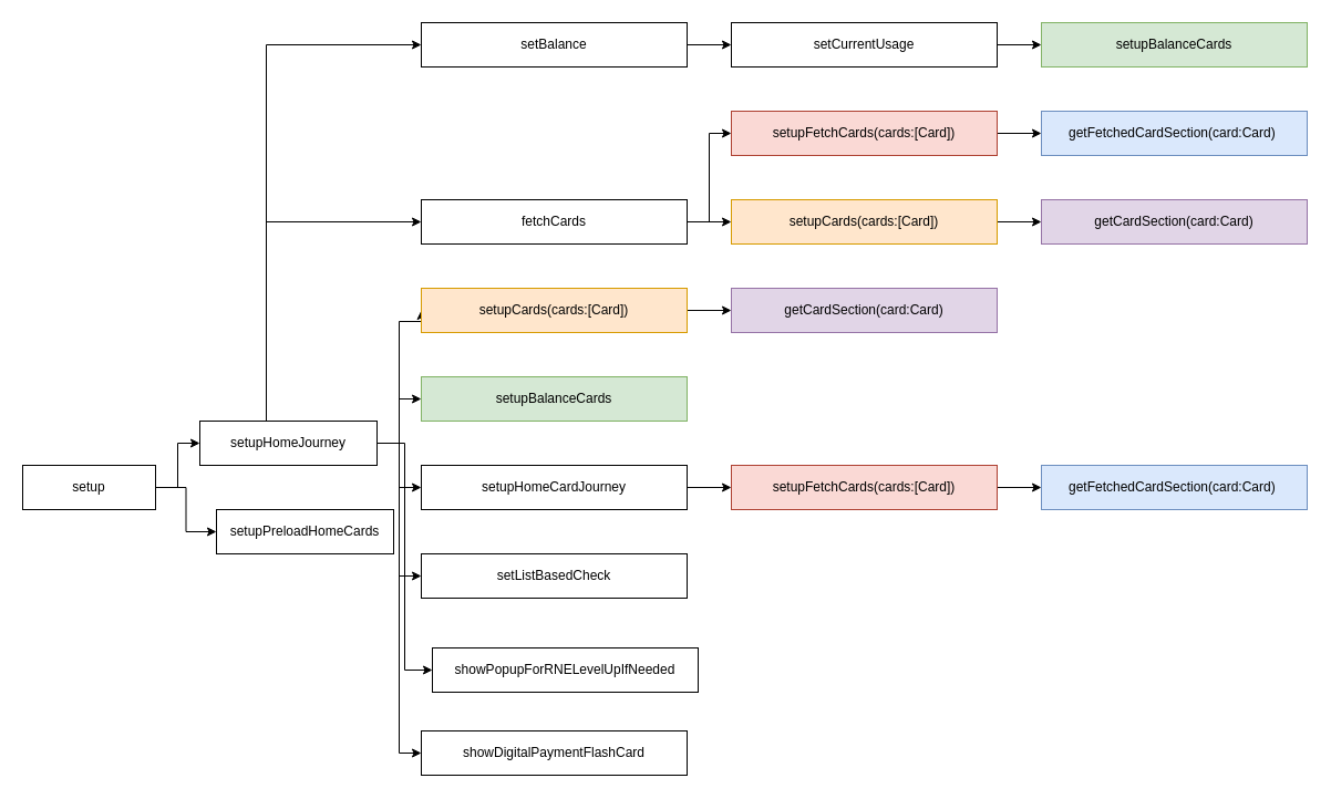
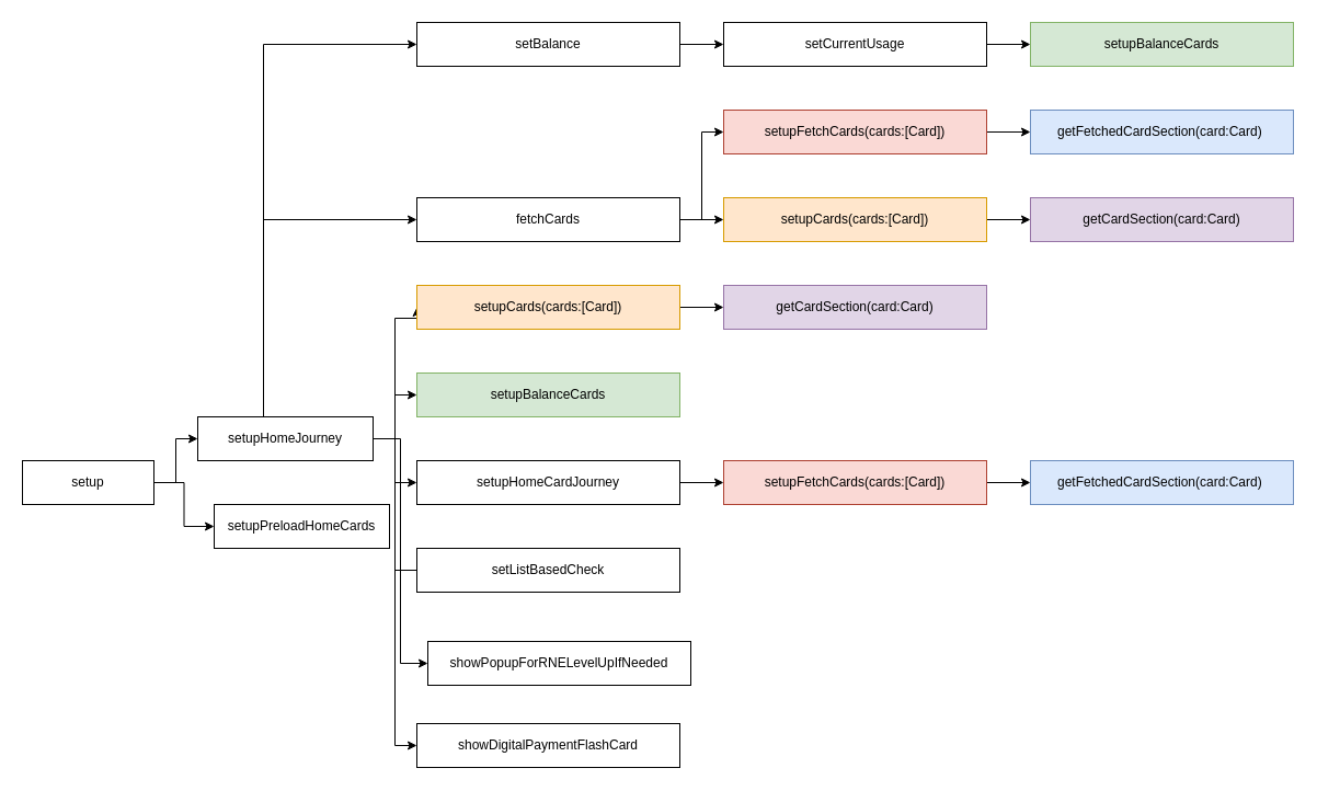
  <mxCell id="0" />
  <mxCell id="1" parent="0" />
  <mxCell id="2" style="edgeStyle=orthogonalEdgeStyle;rounded=0;orthogonalLoop=1;jettySize=auto;html=1;entryX=0;entryY=0.5;entryDx=0;entryDy=0;" edge="1" parent="1" source="4" target="13"><mxGeometry relative="1" as="geometry" /></mxCell>
  <mxCell id="3" style="edgeStyle=orthogonalEdgeStyle;rounded=0;orthogonalLoop=1;jettySize=auto;html=1;entryX=0;entryY=0.5;entryDx=0;entryDy=0;" edge="1" parent="1" source="4" target="14"><mxGeometry relative="1" as="geometry" /></mxCell>
  <mxCell id="4" value="setup" style="text;html=1;strokeColor=default;fillColor=none;align=center;verticalAlign=middle;whiteSpace=wrap;rounded=0;" vertex="1" parent="1"><mxGeometry y="420" width="120" height="40" as="geometry" x="20" /></mxCell>
  <mxCell id="5" style="edgeStyle=orthogonalEdgeStyle;rounded=0;orthogonalLoop=1;jettySize=auto;html=1;entryX=0;entryY=0.5;entryDx=0;entryDy=0;" edge="1" parent="1" source="13" target="15"><mxGeometry relative="1" as="geometry" /></mxCell>
  <mxCell id="6" style="edgeStyle=orthogonalEdgeStyle;rounded=0;orthogonalLoop=1;jettySize=auto;html=1;entryX=0;entryY=0.5;entryDx=0;entryDy=0;" edge="1" parent="1" source="13" target="19"><mxGeometry relative="1" as="geometry" /></mxCell>
- <mxCell id="7" style="edgeStyle=orthogonalEdgeStyle;rounded=0;orthogonalLoop=1;jettySize=auto;html=1;entryX=0;entryY=0.5;entryDx=0;entryDy=0;" edge="1" parent="1" source="13" target="20"><mxGeometry relative="1" as="geometry" /></mxCell>
+ <mxCell id="7" style="edgeStyle=orthogonalEdgeStyle;rounded=0;orthogonalLoop=1;jettySize=auto;html=1;entryX=0;entryY=0.5;entryDx=0;entryDy=0;endArrow=none;" edge="1" parent="1" source="13" target="20"><mxGeometry relative="1" as="geometry" /></mxCell>
  <mxCell id="8" style="edgeStyle=orthogonalEdgeStyle;rounded=0;orthogonalLoop=1;jettySize=auto;html=1;entryX=0;entryY=0.5;entryDx=0;entryDy=0;" edge="1" parent="1" source="13" target="21"><mxGeometry relative="1" as="geometry" /></mxCell>
  <mxCell id="9" style="edgeStyle=orthogonalEdgeStyle;rounded=0;orthogonalLoop=1;jettySize=auto;html=1;entryX=0;entryY=0.5;entryDx=0;entryDy=0;" edge="1" parent="1" source="13" target="22"><mxGeometry relative="1" as="geometry" /></mxCell>
  <mxCell id="10" style="edgeStyle=orthogonalEdgeStyle;rounded=0;orthogonalLoop=1;jettySize=auto;html=1;entryX=0;entryY=0.5;entryDx=0;entryDy=0;" edge="1" parent="1" source="13" target="17"><mxGeometry relative="1" as="geometry"><Array as="points"><mxPoint x="360" y="400" /><mxPoint x="360" y="290" /></Array></mxGeometry></mxCell>
  <mxCell id="11" style="edgeStyle=orthogonalEdgeStyle;rounded=0;orthogonalLoop=1;jettySize=auto;html=1;entryX=0;entryY=0.5;entryDx=0;entryDy=0;" edge="1" parent="1" source="13" target="25"><mxGeometry relative="1" as="geometry"><Array as="points"><mxPoint x="240" y="200" /></Array></mxGeometry></mxCell>
  <mxCell id="12" style="edgeStyle=orthogonalEdgeStyle;rounded=0;orthogonalLoop=1;jettySize=auto;html=1;entryX=0;entryY=0.5;entryDx=0;entryDy=0;" edge="1" parent="1" source="13" target="31"><mxGeometry relative="1" as="geometry"><Array as="points"><mxPoint x="240" y="40" /></Array></mxGeometry></mxCell>
  <mxCell id="13" value="setupHomeJourney" style="text;html=1;strokeColor=default;fillColor=none;align=center;verticalAlign=middle;whiteSpace=wrap;rounded=0;" vertex="1" parent="1"><mxGeometry x="180" y="380" width="160" height="40" as="geometry" /></mxCell>
  <mxCell id="14" value="setupPreloadHomeCards" style="text;html=1;strokeColor=default;fillColor=none;align=center;verticalAlign=middle;whiteSpace=wrap;rounded=0;" vertex="1" parent="1"><mxGeometry x="195" y="460" width="160" height="40" as="geometry" /></mxCell>
  <mxCell id="15" value="setupBalanceCards" style="text;html=1;strokeColor=#82b366;fillColor=#d5e8d4;align=center;verticalAlign=middle;whiteSpace=wrap;rounded=0;" vertex="1" parent="1"><mxGeometry x="380" y="340" width="240" height="40" as="geometry" /></mxCell>
  <mxCell id="16" style="edgeStyle=orthogonalEdgeStyle;rounded=0;orthogonalLoop=1;jettySize=auto;html=1;entryX=0;entryY=0.5;entryDx=0;entryDy=0;" edge="1" parent="1" source="17" target="35"><mxGeometry relative="1" as="geometry" /></mxCell>
  <mxCell id="17" value="setupCards(cards:[Card])" style="text;html=1;strokeColor=#d79b00;fillColor=#ffe6cc;align=center;verticalAlign=middle;whiteSpace=wrap;rounded=0;" vertex="1" parent="1"><mxGeometry x="380" y="260" width="240" height="40" as="geometry" /></mxCell>
  <mxCell id="18" style="edgeStyle=orthogonalEdgeStyle;rounded=0;orthogonalLoop=1;jettySize=auto;html=1;entryX=0;entryY=0.5;entryDx=0;entryDy=0;" edge="1" parent="1" source="19" target="38"><mxGeometry relative="1" as="geometry" /></mxCell>
  <mxCell id="19" value="setupHomeCardJourney" style="text;html=1;strokeColor=default;fillColor=none;align=center;verticalAlign=middle;whiteSpace=wrap;rounded=0;" vertex="1" parent="1"><mxGeometry x="380" y="420" width="240" height="40" as="geometry" /></mxCell>
  <mxCell id="20" value="setListBasedCheck" style="text;html=1;strokeColor=default;fillColor=none;align=center;verticalAlign=middle;whiteSpace=wrap;rounded=0;" vertex="1" parent="1"><mxGeometry x="380" y="500" width="240" height="40" as="geometry" /></mxCell>
  <mxCell id="21" value="showPopupForRNELevelUpIfNeeded" style="text;html=1;strokeColor=default;fillColor=none;align=center;verticalAlign=middle;whiteSpace=wrap;rounded=0;" vertex="1" parent="1"><mxGeometry x="390" y="585" width="240" height="40" as="geometry" /></mxCell>
  <mxCell id="22" value="showDigitalPaymentFlashCard" style="text;html=1;strokeColor=default;fillColor=none;align=center;verticalAlign=middle;whiteSpace=wrap;rounded=0;" vertex="1" parent="1"><mxGeometry x="380" y="660" width="240" height="40" as="geometry" /></mxCell>
  <mxCell id="23" style="edgeStyle=orthogonalEdgeStyle;rounded=0;orthogonalLoop=1;jettySize=auto;html=1;entryX=0;entryY=0.5;entryDx=0;entryDy=0;" edge="1" parent="1" source="25" target="27"><mxGeometry relative="1" as="geometry" /></mxCell>
  <mxCell id="24" style="edgeStyle=orthogonalEdgeStyle;rounded=0;orthogonalLoop=1;jettySize=auto;html=1;entryX=0;entryY=0.5;entryDx=0;entryDy=0;" edge="1" parent="1" source="25" target="29"><mxGeometry relative="1" as="geometry" /></mxCell>
  <mxCell id="25" value="fetchCards" style="text;html=1;strokeColor=default;fillColor=none;align=center;verticalAlign=middle;whiteSpace=wrap;rounded=0;" vertex="1" parent="1"><mxGeometry x="380" y="180" width="240" height="40" as="geometry" /></mxCell>
  <mxCell id="26" style="edgeStyle=orthogonalEdgeStyle;rounded=0;orthogonalLoop=1;jettySize=auto;html=1;entryX=0;entryY=0.5;entryDx=0;entryDy=0;" edge="1" parent="1" source="27" target="36"><mxGeometry relative="1" as="geometry" /></mxCell>
  <mxCell id="27" value="setupCards(cards:[Card])" style="text;html=1;strokeColor=#d79b00;fillColor=#ffe6cc;align=center;verticalAlign=middle;whiteSpace=wrap;rounded=0;" vertex="1" parent="1"><mxGeometry x="660" y="180" width="240" height="40" as="geometry" /></mxCell>
  <mxCell id="28" style="edgeStyle=orthogonalEdgeStyle;rounded=0;orthogonalLoop=1;jettySize=auto;html=1;entryX=0;entryY=0.5;entryDx=0;entryDy=0;" edge="1" parent="1" source="29" target="39"><mxGeometry relative="1" as="geometry" /></mxCell>
  <mxCell id="29" value="setupFetchCards(cards:[Card])" style="text;html=1;strokeColor=#ae4132;fillColor=#fad9d5;align=center;verticalAlign=middle;whiteSpace=wrap;rounded=0;" vertex="1" parent="1"><mxGeometry x="660" width="240" height="40" as="geometry" y="100" /></mxCell>
  <mxCell id="30" style="edgeStyle=orthogonalEdgeStyle;rounded=0;orthogonalLoop=1;jettySize=auto;html=1;entryX=0;entryY=0.5;entryDx=0;entryDy=0;" edge="1" parent="1" source="31" target="33"><mxGeometry relative="1" as="geometry" /></mxCell>
  <mxCell id="31" value="setBalance" style="text;html=1;strokeColor=default;fillColor=none;align=center;verticalAlign=middle;whiteSpace=wrap;rounded=0;" vertex="1" parent="1"><mxGeometry x="380" y="20" width="240" height="40" as="geometry" /></mxCell>
  <mxCell id="32" style="edgeStyle=orthogonalEdgeStyle;rounded=0;orthogonalLoop=1;jettySize=auto;html=1;entryX=0;entryY=0.5;entryDx=0;entryDy=0;" edge="1" parent="1" source="33" target="34"><mxGeometry relative="1" as="geometry" /></mxCell>
  <mxCell id="33" value="setCurrentUsage" style="text;html=1;strokeColor=default;fillColor=none;align=center;verticalAlign=middle;whiteSpace=wrap;rounded=0;" vertex="1" parent="1"><mxGeometry x="660" y="20" width="240" height="40" as="geometry" /></mxCell>
  <mxCell id="34" value="setupBalanceCards" style="text;html=1;strokeColor=#82b366;fillColor=#d5e8d4;align=center;verticalAlign=middle;whiteSpace=wrap;rounded=0;" vertex="1" parent="1"><mxGeometry x="940" y="20" width="240" height="40" as="geometry" /></mxCell>
  <mxCell id="35" value="getCardSection(card:Card)" style="text;html=1;strokeColor=#9673a6;fillColor=#e1d5e7;align=center;verticalAlign=middle;whiteSpace=wrap;rounded=0;" vertex="1" parent="1"><mxGeometry x="660" y="260" width="240" height="40" as="geometry" /></mxCell>
  <mxCell id="36" value="getCardSection(card:Card)" style="text;html=1;strokeColor=#9673a6;fillColor=#e1d5e7;align=center;verticalAlign=middle;whiteSpace=wrap;rounded=0;" vertex="1" parent="1"><mxGeometry x="940" y="180" width="240" height="40" as="geometry" /></mxCell>
  <mxCell id="37" style="edgeStyle=orthogonalEdgeStyle;rounded=0;orthogonalLoop=1;jettySize=auto;html=1;entryX=0;entryY=0.5;entryDx=0;entryDy=0;" edge="1" parent="1" source="38" target="40"><mxGeometry relative="1" as="geometry" /></mxCell>
  <mxCell id="38" value="setupFetchCards(cards:[Card])" style="text;html=1;strokeColor=#ae4132;fillColor=#fad9d5;align=center;verticalAlign=middle;whiteSpace=wrap;rounded=0;" vertex="1" parent="1"><mxGeometry x="660" y="420" width="240" height="40" as="geometry" /></mxCell>
  <mxCell id="39" value="getFetchedCardSection(card:Card)&amp;nbsp;" style="text;html=1;strokeColor=#6c8ebf;fillColor=#dae8fc;align=center;verticalAlign=middle;whiteSpace=wrap;rounded=0;" vertex="1" parent="1"><mxGeometry x="940" width="240" height="40" as="geometry" y="100" /></mxCell>
  <mxCell id="40" value="getFetchedCardSection(card:Card)&amp;nbsp;" style="text;html=1;strokeColor=#6c8ebf;fillColor=#dae8fc;align=center;verticalAlign=middle;whiteSpace=wrap;rounded=0;" vertex="1" parent="1"><mxGeometry x="940" y="420" width="240" height="40" as="geometry" /></mxCell>
